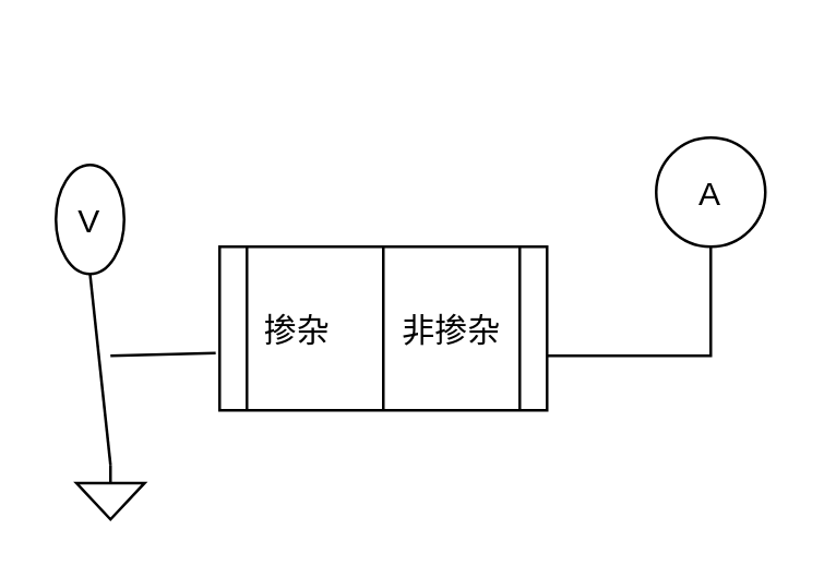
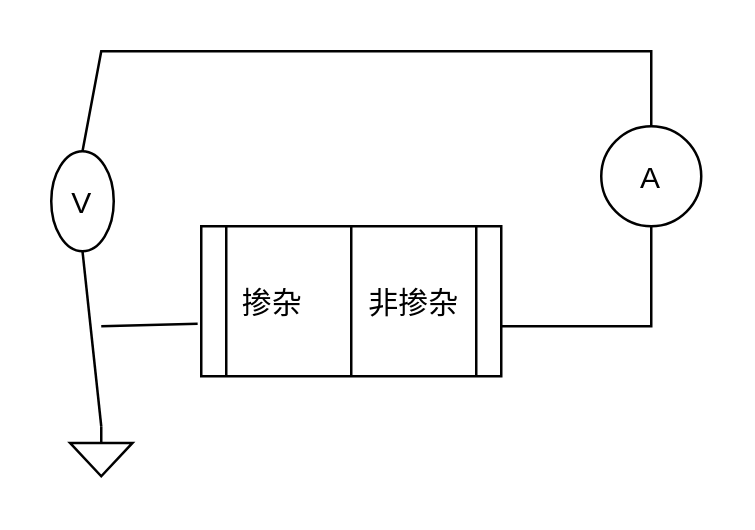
  <mxCell id="0" />
  <mxCell id="1" parent="0" />
  <mxCell id="2" value="V" style="verticalLabelPosition=middle;shadow=0;dashed=0;align=center;verticalAlign=middle;strokeWidth=1;shape=ellipse;aspect=fixed;" vertex="1" parent="1"><mxGeometry x="20" y="60" width="25" height="40" as="geometry" /></mxCell>
  <mxCell id="3" value="A" style="verticalLabelPosition=middle;shadow=0;dashed=0;align=center;verticalAlign=middle;strokeWidth=1;shape=ellipse;aspect=fixed;" vertex="1" parent="1"><mxGeometry x="240" y="50" width="40" height="40" as="geometry" /></mxCell>
  <mxCell id="4" value="" style="pointerEvents=1;verticalLabelPosition=bottom;shadow=0;dashed=0;align=center;verticalAlign=top;shape=mxgraph.electrical.signal_sources.signal_ground;" vertex="1" parent="1"><mxGeometry x="27.5" y="170" width="25" height="20" as="geometry" /></mxCell>
  <mxCell id="5" value="掺杂        非掺杂" style="shape=process;backgroundOutline=1;rounded=0;glass=0;size=0.083;fillStyle=auto;fillColor=default;gradientColor=none;" vertex="1" parent="1"><mxGeometry x="80" y="90" width="120" height="60" as="geometry" /></mxCell>
  <mxCell id="6" value="" style="endArrow=none;rounded=0;entryX=0.5;entryY=0;entryDx=0;entryDy=0;exitX=0.5;exitY=1;exitDx=0;exitDy=0;" edge="1" parent="1" source="5" target="5"><mxGeometry width="50" height="50" relative="1" as="geometry"><mxPoint x="160" y="150" as="sourcePoint" /><mxPoint x="210" y="100" as="targetPoint" /><Array as="points"><mxPoint x="140" y="130" /></Array></mxGeometry></mxCell>
  <mxCell id="7" value="" style="endArrow=none;rounded=0;exitX=0.5;exitY=0;exitDx=0;exitDy=0;exitPerimeter=0;entryX=0.5;entryY=1;entryDx=0;entryDy=0;" edge="1" parent="1" source="4" target="2"><mxGeometry width="50" height="50" relative="1" as="geometry"><mxPoint x="160" y="150" as="sourcePoint" /><mxPoint x="210" y="100" as="targetPoint" /></mxGeometry></mxCell>
+ <mxCell id="8" value="" style="endArrow=none;rounded=0;entryX=0.5;entryY=0;entryDx=0;entryDy=0;exitX=0.5;exitY=0;exitDx=0;exitDy=0;" edge="1" parent="1" source="3" target="2"><mxGeometry width="50" height="50" relative="1" as="geometry"><mxPoint x="160" y="150" as="sourcePoint" /><mxPoint x="210" y="100" as="targetPoint" /><Array as="points"><mxPoint x="260" y="20" /><mxPoint x="210" y="20" /><mxPoint x="40" y="20" /></Array></mxGeometry></mxCell>
  <mxCell id="9" value="" style="endArrow=none;rounded=0;entryX=0.5;entryY=1;entryDx=0;entryDy=0;" edge="1" parent="1" target="3"><mxGeometry width="50" height="50" relative="1" as="geometry"><mxPoint x="200" y="130" as="sourcePoint" /><mxPoint x="210" y="100" as="targetPoint" /><Array as="points"><mxPoint x="260" y="130" /></Array></mxGeometry></mxCell>
  <mxCell id="10" value="" style="endArrow=none;rounded=0;entryX=-0.012;entryY=0.65;entryDx=0;entryDy=0;entryPerimeter=0;" edge="1" parent="1" target="5"><mxGeometry width="50" height="50" relative="1" as="geometry"><mxPoint x="40" y="130" as="sourcePoint" /><mxPoint x="210" y="100" as="targetPoint" /></mxGeometry></mxCell>
